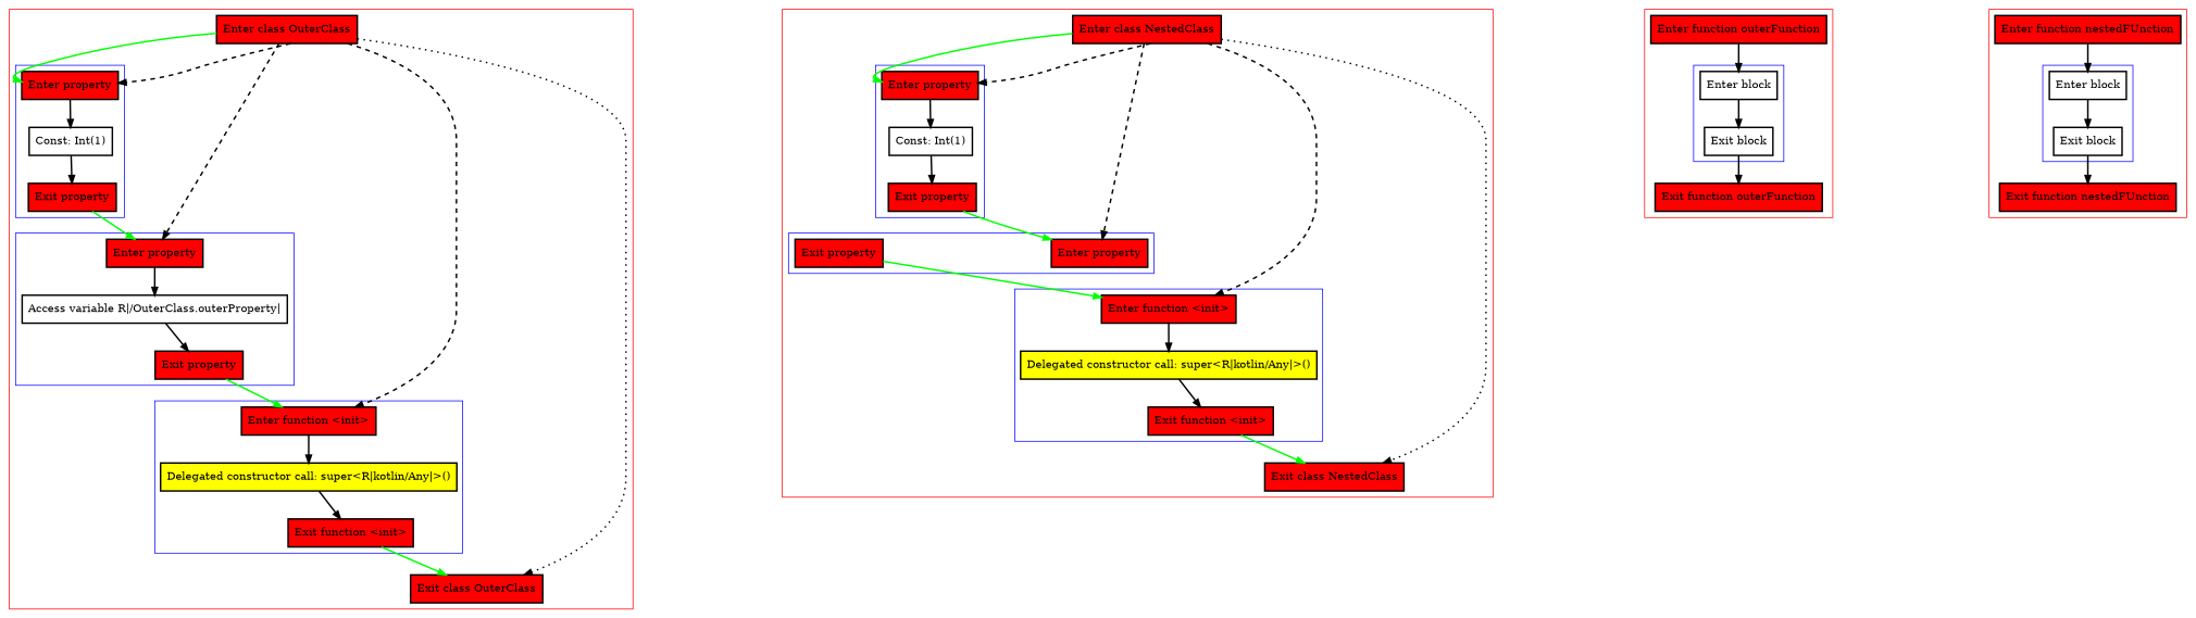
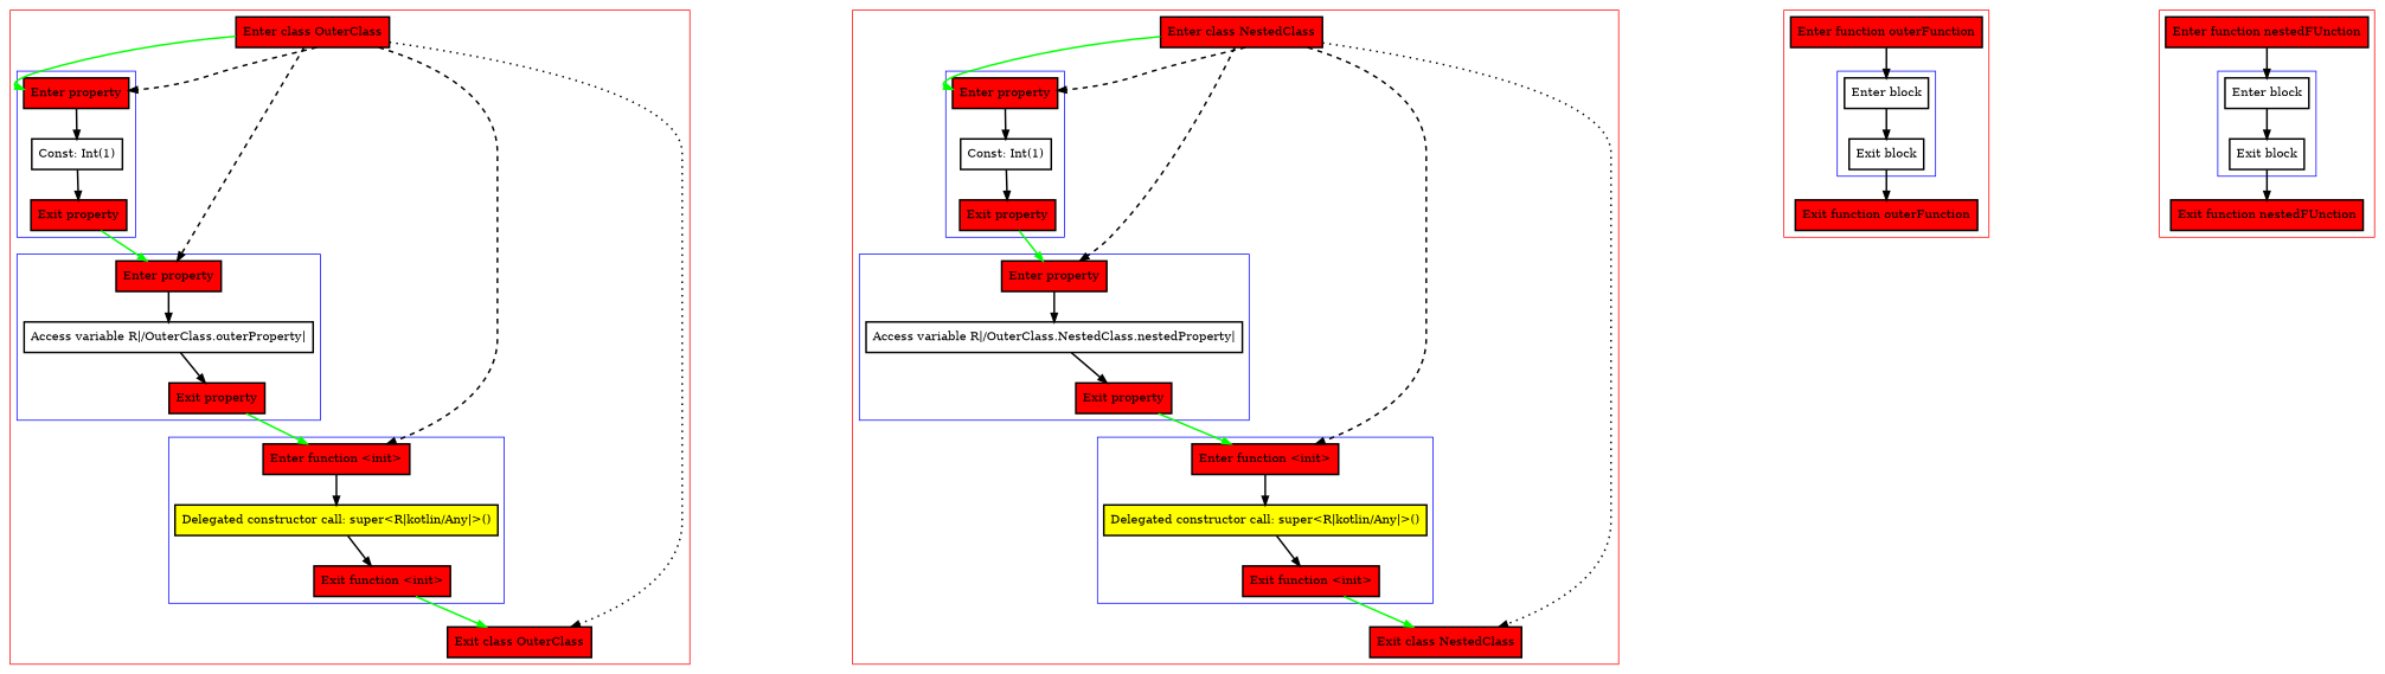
  digraph {
    nodesep=3
    node [fillcolor=red penwidth=2 shape=box style=filled]
    edge [penwidth=2]
    n1 [label="Enter property"]
    n2 [label="Const: Int(1)" fillcolor="" style=""]
    n3 [label="Exit property"]
    n4 [label="Enter property"]
    n5 [label="Access variable R|/OuterClass.outerProperty|" fillcolor="" style=""]
    n6 [label="Exit property"]
    n7 [label="Enter function <init>"]
    n8 [fillcolor=yellow label="Delegated constructor call: super<R|kotlin/Any|>()"]
    n9 [label="Exit function <init>"]
    n10 [label="Enter class OuterClass"]
    n11 [label="Exit class OuterClass"]
    n12 [label="Enter property"]
    n13 [label="Const: Int(1)" fillcolor="" style=""]
    n14 [label="Exit property"]
    n15 [label="Enter property"]
+   n16 [label="Access variable R|/OuterClass.NestedClass.nestedProperty|" fillcolor="" style=""]
    n17 [label="Exit property"]
    n18 [label="Enter function <init>"]
    n19 [fillcolor=yellow label="Delegated constructor call: super<R|kotlin/Any|>()"]
    n20 [label="Exit function <init>"]
    n21 [label="Enter class NestedClass"]
    n22 [label="Exit class NestedClass"]
    n23 [label="Enter block" fillcolor="" style=""]
    n24 [label="Exit block" fillcolor="" style=""]
    n25 [label="Enter function outerFunction"]
    n26 [label="Exit function outerFunction"]
    n27 [label="Enter block" fillcolor="" style=""]
    n28 [label="Exit block" fillcolor="" style=""]
    n29 [label="Enter function nestedFUnction"]
    n30 [label="Exit function nestedFUnction"]
    subgraph cluster_1 {
      color=red
      n10
      n11
      subgraph cluster_2 {
        color=blue
        n1
        n2
        n3
      }
      subgraph cluster_3 {
        color=blue
        n4
        n5
        n6
      }
      subgraph cluster_4 {
        color=blue
        n7
        n8
        n9
      }
    }
    subgraph cluster_5 {
      color=red
      n21
      n22
      subgraph cluster_6 {
        color=blue
        n12
        n13
        n14
      }
      subgraph cluster_7 {
        color=blue
        n15
+       n16
        n17
      }
      subgraph cluster_8 {
        color=blue
        n18
        n19
        n20
      }
    }
    subgraph cluster_9 {
      color=red
      n25
      n26
      subgraph cluster_10 {
        color=blue
        n23
        n24
      }
    }
    subgraph cluster_11 {
      color=red
      n29
      n30
      subgraph cluster_12 {
        color=blue
        n27
        n28
      }
    }
    n1 -> n2
    n2 -> n3
    n3 -> n4 [color=green]
    n4 -> n5
    n5 -> n6
    n6 -> n7 [color=green]
    n7 -> n8
    n8 -> n9
    n9 -> n11 [color=green]
    n10 -> n1 [color=green]
    n10 -> n1 [style=dashed]
    n10 -> n4 [style=dashed]
    n10 -> n7 [style=dashed]
    n10 -> n11 [style=dotted]
    n12 -> n13
    n13 -> n14
    n14 -> n15 [color=green]
+   n15 -> n16
+   n16 -> n17
    n17 -> n18 [color=green]
    n18 -> n19
    n19 -> n20
    n20 -> n22 [color=green]
    n21 -> n12 [color=green]
    n21 -> n12 [style=dashed]
    n21 -> n15 [style=dashed]
    n21 -> n18 [style=dashed]
    n21 -> n22 [style=dotted]
    n23 -> n24
    n24 -> n26
    n25 -> n23
    n27 -> n28
    n28 -> n30
    n29 -> n27
  }
